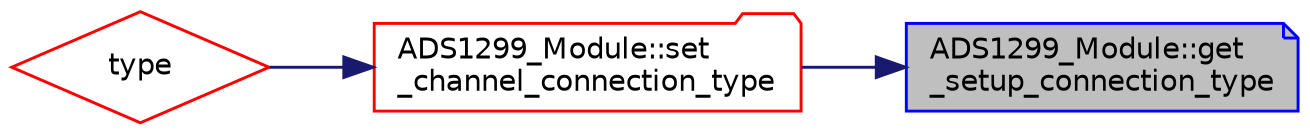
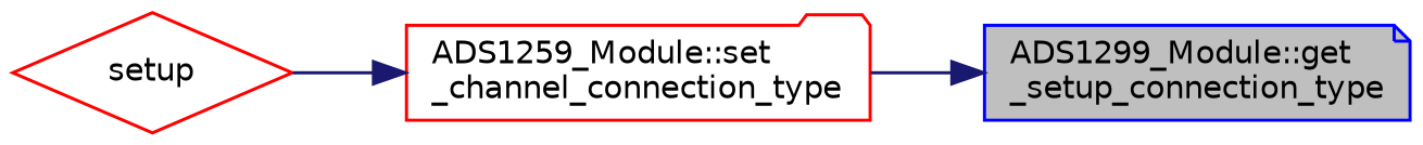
  digraph {
    rankdir=RL
    node [color=red fillcolor=white fontname=Helvetica fontsize=10 style=filled]
    edge [color=midnightblue dir=back fontname=Helvetica fontsize=10 labelfontname=Helvetica labelfontsize=10 style=solid]
    n1 [color=blue fillcolor=grey75 fontcolor=black height=0.2 label="ADS1299_Module::get\l_setup_connection_type" shape=note width=0.4]
-   n2 [height=0.2 label="ADS1299_Module::set\l_channel_connection_type" shape=folder width=0.4]
-   n3 [height=0.2 label=type shape=diamond width=0.4]
+   n2 [height=0.2 label="ADS1259_Module::set\l_channel_connection_type" shape=folder width=0.4]
+   n3 [height=0.2 label=setup shape=diamond width=0.4]
    n1 -> n2
    n2 -> n3
  }
